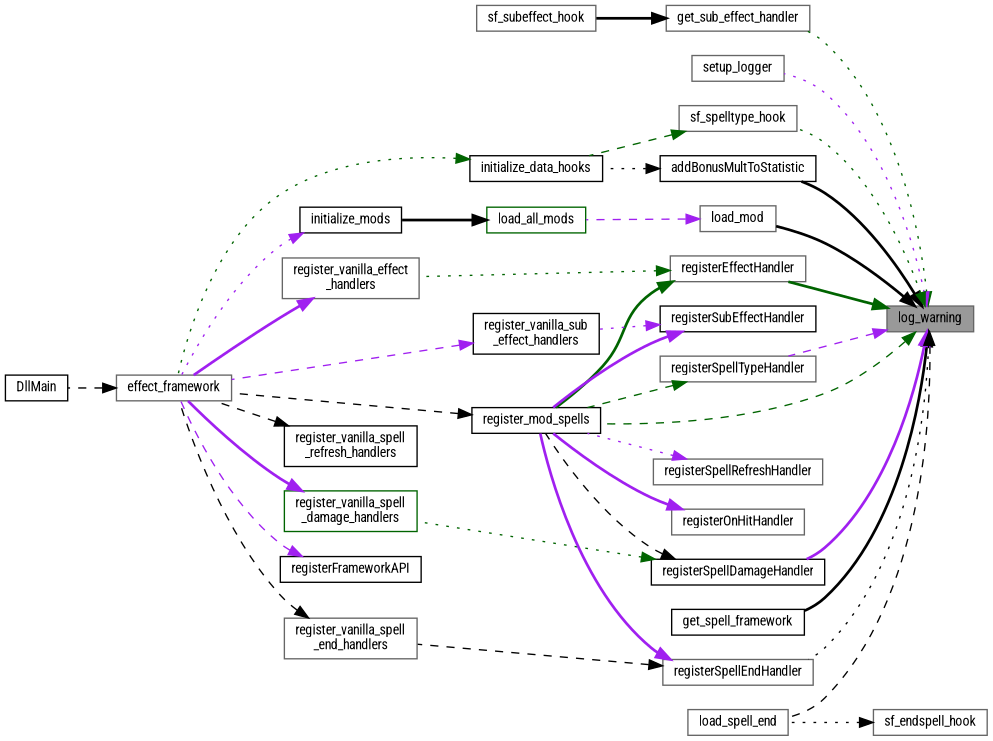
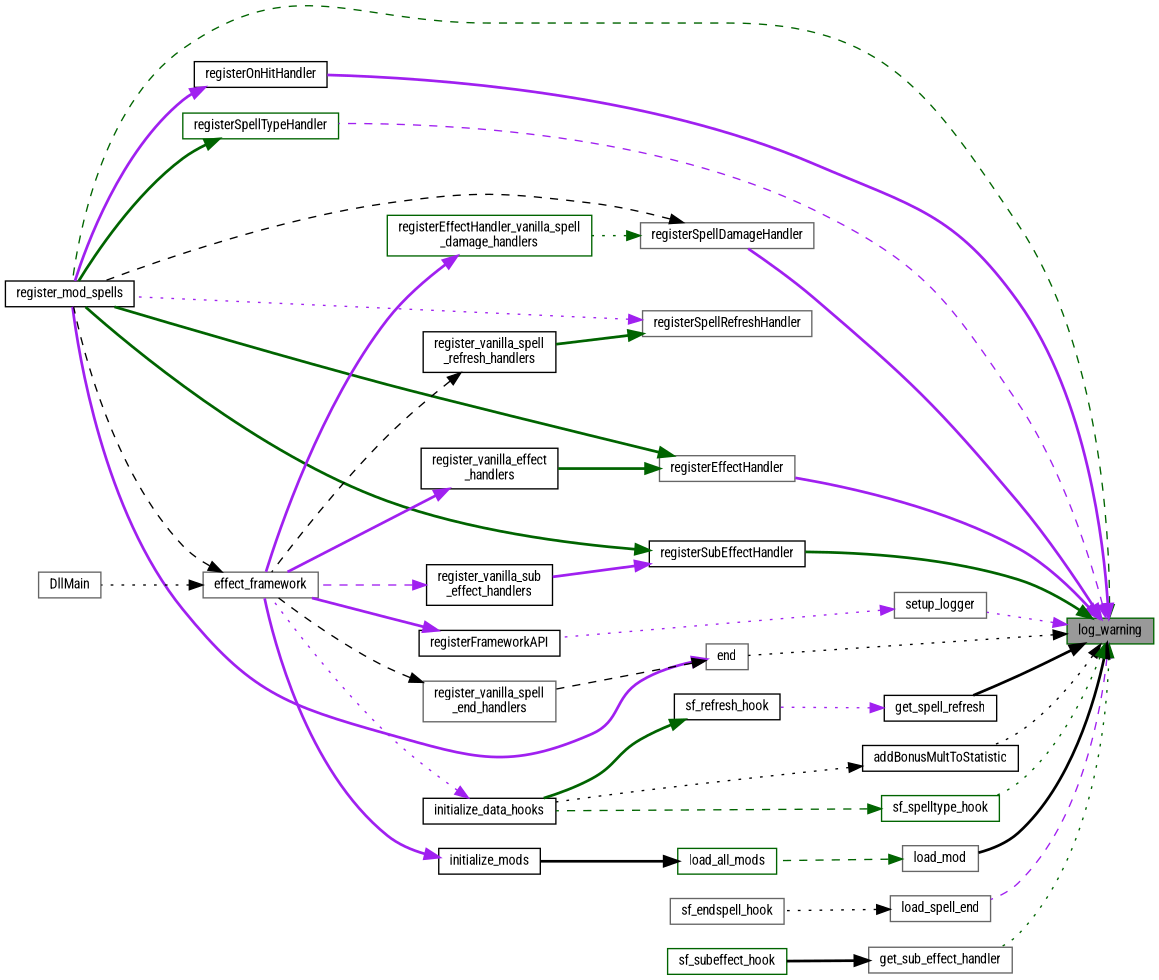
  digraph {
    fontname="Roboto Condensed"
    rankdir=RL
    node [color=black fillcolor=white fontname="Roboto Condensed" fontsize=10 shape=box style=filled]
    edge [color=purple dir=back fontname="Roboto Condensed" fontsize=10 labelfontname=Helvetica labelfontsize=10 style=bold]
-   n1 [color=gray40 fillcolor=grey60 fontcolor=black height=0.2 label=log_warning width=0.4]
+   n1 [color=darkgreen fillcolor=grey60 fontcolor=black height=0.2 label=log_warning width=0.4]
    n2 [height=0.2 label=addBonusMultToStatistic width=0.4]
    n3 [color=gray40 height=0.2 label=load_spell_end width=0.4]
-   n4 [height=0.2 label=get_spell_framework width=0.4]
+   n4 [height=0.2 label=get_spell_refresh width=0.4]
    n5 [color=gray40 height=0.2 label=get_sub_effect_handler width=0.4]
    n6 [color=gray40 height=0.2 label=load_mod width=0.4]
    n7 [height=0.2 label=register_mod_spells width=0.4]
    n8 [color=gray40 height=0.2 label=registerEffectHandler width=0.4]
-   n9 [color=gray40 height=0.2 label=registerOnHitHandler width=0.4]
-   n10 [height=0.2 label=registerSpellDamageHandler width=0.4]
-   n11 [color=gray40 height=0.2 label=registerSpellEndHandler width=0.4]
-   n12 [color=gray40 height=0.2 label=registerSpellTypeHandler width=0.4]
+   n9 [height=0.2 label=registerOnHitHandler width=0.4]
+   n10 [color=gray40 height=0.2 label=registerSpellDamageHandler width=0.4]
+   n11 [color=gray40 height=0.2 label=end width=0.4]
+   n12 [color=darkgreen height=0.2 label=registerSpellTypeHandler width=0.4]
    n13 [height=0.2 label=registerSubEffectHandler width=0.4]
    n14 [color=gray40 height=0.2 label=setup_logger width=0.4]
-   n15 [color=gray40 height=0.2 label=sf_spelltype_hook width=0.4]
+   n15 [color=darkgreen height=0.2 label=sf_spelltype_hook width=0.4]
    n16 [height=0.2 label=initialize_data_hooks width=0.4]
    n17 [color=gray40 height=0.2 label=sf_endspell_hook width=0.4]
-   n19 [color=gray40 height=0.2 label=sf_subeffect_hook width=0.4]
+   n18 [height=0.2 label=sf_refresh_hook width=0.4]
+   n19 [color=darkgreen height=0.2 label=sf_subeffect_hook width=0.4]
    n20 [color=darkgreen height=0.2 label=load_all_mods width=0.4]
    n21 [color=gray40 height=0.2 label=effect_framework width=0.4]
-   n22 [color=gray40 height=0.2 label="register_vanilla_effect\l_handlers" width=0.4]
-   n23 [color=darkgreen height=0.2 label="register_vanilla_spell\l_damage_handlers" width=0.4]
+   n22 [height=0.2 label="register_vanilla_effect\l_handlers" width=0.4]
+   n23 [color=darkgreen height=0.2 label="registerEffectHandler_vanilla_spell\l_damage_handlers" width=0.4]
    n24 [color=gray40 height=0.2 label="register_vanilla_spell\l_end_handlers" width=0.4]
    n25 [color=gray40 height=0.2 label=registerSpellRefreshHandler width=0.4]
    n26 [height=0.2 label="register_vanilla_spell\l_refresh_handlers" width=0.4]
    n27 [height=0.2 label="register_vanilla_sub\l_effect_handlers" width=0.4]
    n28 [height=0.2 label=registerFrameworkAPI width=0.4]
-   n29 [height=0.2 label=DllMain width=0.4]
+   n29 [color=gray40 height=0.2 label=DllMain width=0.4]
    n30 [height=0.2 label=initialize_mods width=0.4]
-   n1 -> n2 [color=black]
-   n1 -> n3 [color=black style=dashed]
+   n1 -> n2 [color=black style=dotted]
+   n1 -> n3 [style=dashed]
    n1 -> n4 [color=black]
    n1 -> n5 [color=darkgreen style=dotted]
    n1 -> n6 [color=black]
    n1 -> n7 [color=darkgreen style=dashed]
-   n1 -> n8 [color=darkgreen]
+   n1 -> n8
+   n1 -> n9
    n1 -> n10
    n1 -> n11 [color=black style=dotted]
    n1 -> n12 [style=dashed]
+   n1 -> n13 [color=darkgreen]
    n1 -> n14 [style=dotted]
    n1 -> n15 [color=darkgreen style=dotted]
    n2 -> n16 [color=black style=dotted]
-   n17 -> n3 [color=black style=dotted]
+   n3 -> n17 [color=black style=dotted]
+   n4 -> n18 [style=dotted]
    n5 -> n19 [color=black]
-   n6 -> n20 [style=dashed]
-   n7 -> n21 [color=black style=dashed]
+   n6 -> n20 [color=darkgreen style=dashed]
+   n21 -> n7 [color=black style=dashed]
    n8 -> n7 [color=darkgreen]
-   n8 -> n22 [color=darkgreen style=dotted]
+   n8 -> n22 [color=darkgreen]
    n9 -> n7
    n10 -> n7 [color=black style=dashed]
    n10 -> n23 [color=darkgreen style=dotted]
    n11 -> n7
    n11 -> n24 [color=black style=dashed]
-   n12 -> n7 [color=darkgreen style=dashed]
-   n13 -> n7
-   n13 -> n27 [style=dotted]
+   n12 -> n7 [color=darkgreen]
+   n13 -> n7 [color=darkgreen]
+   n13 -> n27
+   n14 -> n28 [style=dotted]
    n15 -> n16 [color=darkgreen style=dashed]
-   n16 -> n21 [color=darkgreen style=dotted]
+   n16 -> n21 [style=dotted]
+   n18 -> n16 [color=darkgreen]
    n20 -> n30 [color=black]
-   n21 -> n29 [color=black style=dashed]
+   n21 -> n29 [color=black style=dotted]
    n22 -> n21
    n23 -> n21
    n24 -> n21 [color=black style=dashed]
    n25 -> n7 [style=dotted]
+   n25 -> n26 [color=darkgreen]
    n26 -> n21 [color=black style=dashed]
    n27 -> n21 [style=dashed]
-   n28 -> n21 [style=dashed]
-   n30 -> n21 [style=dotted]
+   n28 -> n21
+   n30 -> n21
  }
